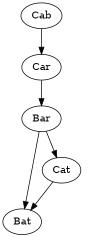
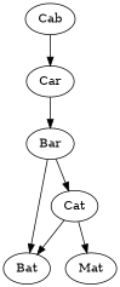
  digraph {
    Bar
    Bat
    Cat
    Cab
    Car
+   Mat
    Bar -> Bat
    Bar -> Cat
    Cat -> Bat
+   Cat -> Mat
    Cab -> Car
    Car -> Bar
  }
